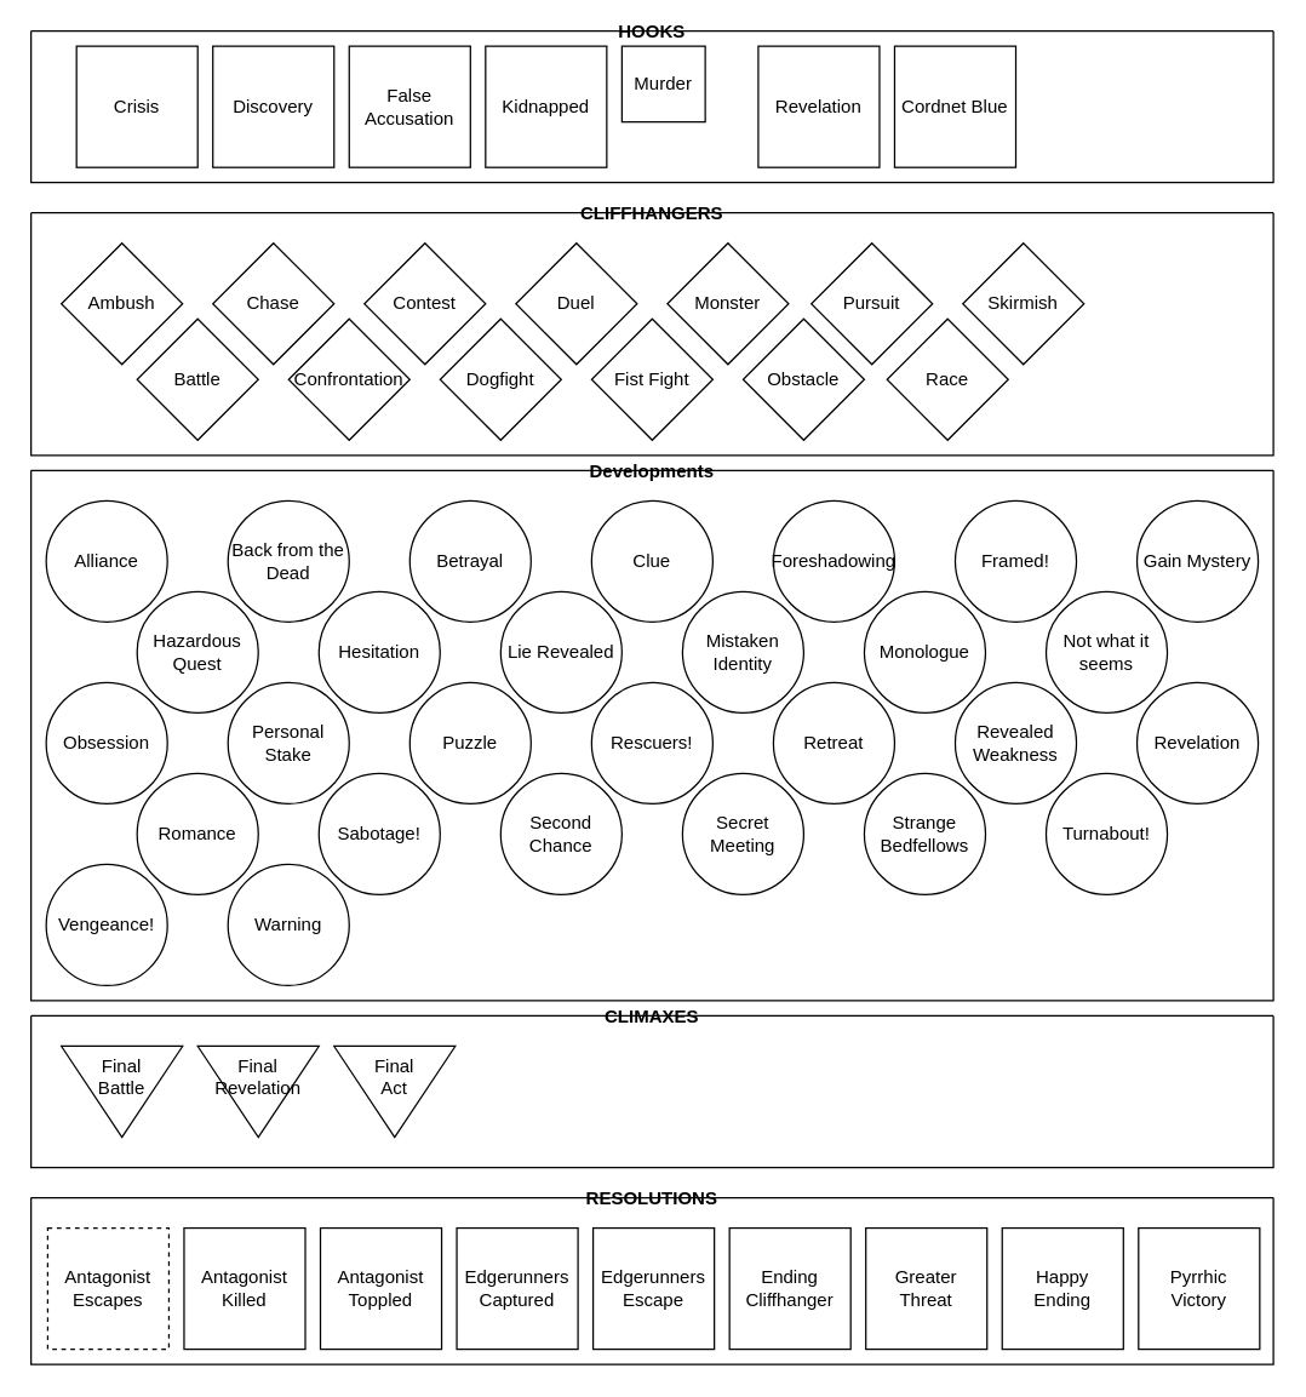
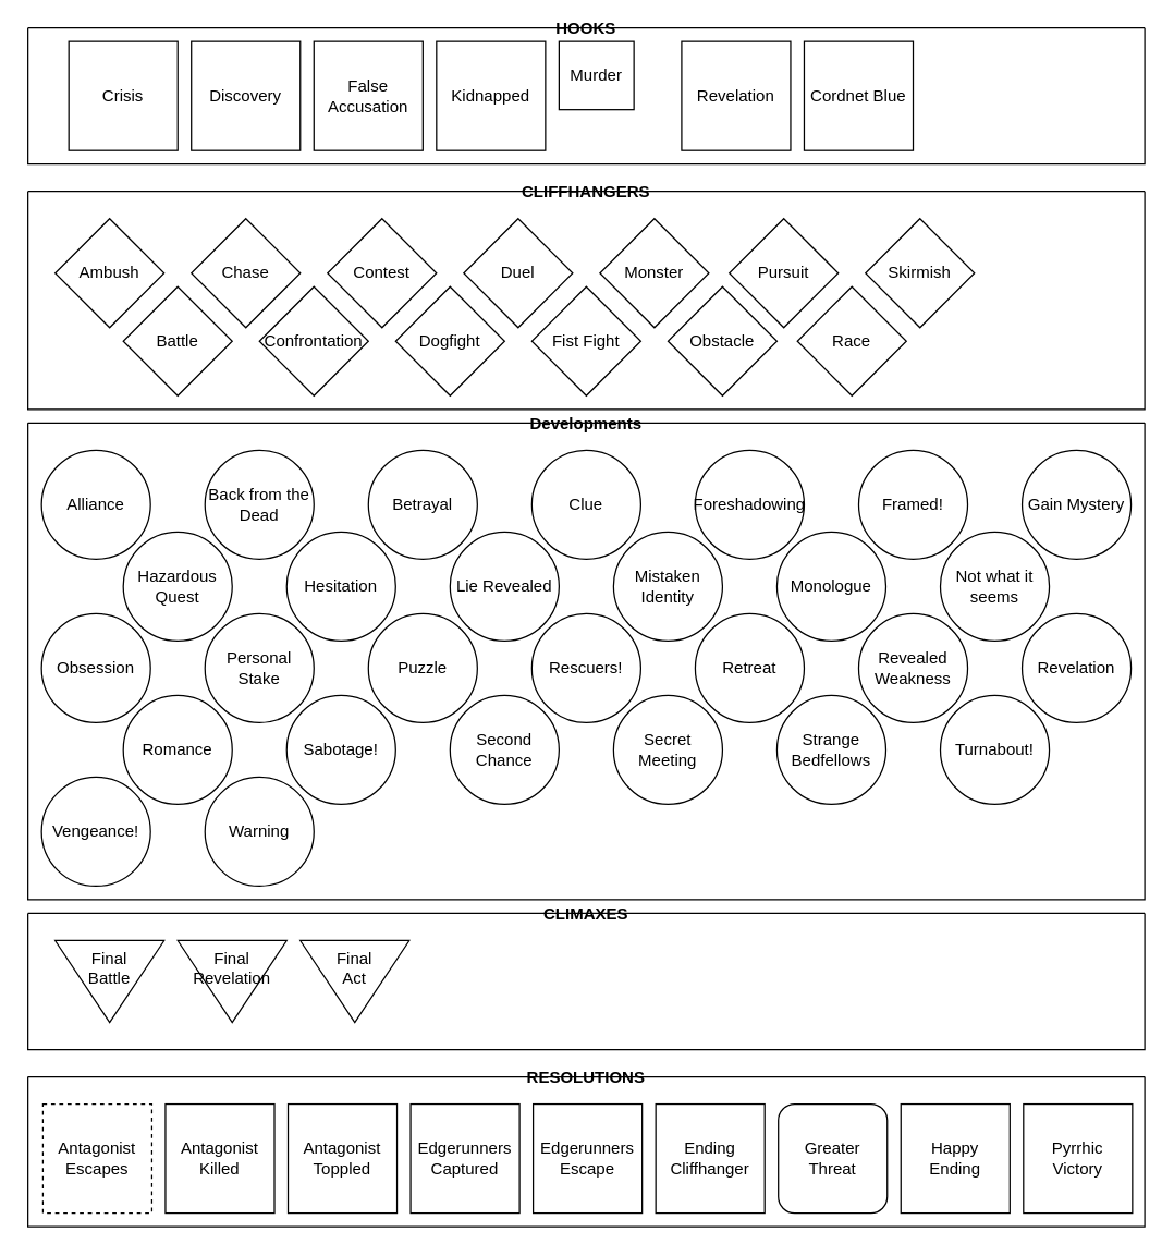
  <mxCell id="0" />
  <mxCell id="1" parent="0" />
  <mxCell id="2" value="HOOKS" style="swimlane;startSize=0;" parent="1" vertex="1"><mxGeometry x="20" y="20" width="820" height="100" as="geometry"><mxRectangle x="100" y="10" width="80" height="30" as="alternateBounds" /></mxGeometry></mxCell>
  <mxCell id="3" value="Crisis" style="whiteSpace=wrap;html=1;aspect=fixed;" parent="2" vertex="1"><mxGeometry x="30" y="10" width="80" height="80" as="geometry" /></mxCell>
  <mxCell id="4" value="Discovery" style="whiteSpace=wrap;html=1;aspect=fixed;" parent="2" vertex="1"><mxGeometry x="120" y="10" width="80" height="80" as="geometry" /></mxCell>
  <mxCell id="5" value="False Accusation" style="whiteSpace=wrap;html=1;aspect=fixed;" parent="2" vertex="1"><mxGeometry x="210" y="10" width="80" height="80" as="geometry" /></mxCell>
  <mxCell id="6" value="Kidnapped" style="whiteSpace=wrap;html=1;aspect=fixed;" parent="2" vertex="1"><mxGeometry x="300" y="10" width="80" height="80" as="geometry" /></mxCell>
  <mxCell id="7" value="Murder" style="whiteSpace=wrap;html=1;aspect=fixed;" parent="2" vertex="1"><mxGeometry x="390" y="10" width="55" height="50" as="geometry" /></mxCell>
  <mxCell id="8" value="Revelation" style="whiteSpace=wrap;html=1;aspect=fixed;" parent="2" vertex="1"><mxGeometry x="480" y="10" width="80" height="80" as="geometry" /></mxCell>
  <mxCell id="9" value="Cordnet Blue" style="whiteSpace=wrap;html=1;aspect=fixed;" parent="2" vertex="1"><mxGeometry x="570" y="10" width="80" height="80" as="geometry" /></mxCell>
  <mxCell id="10" value="Developments" style="swimlane;startSize=0;" parent="1" vertex="1"><mxGeometry x="20" y="310" width="820" height="350" as="geometry" /></mxCell>
  <mxCell id="11" value="Alliance" style="ellipse;whiteSpace=wrap;html=1;aspect=fixed;" parent="10" vertex="1"><mxGeometry x="10" y="20" width="80" height="80" as="geometry" /></mxCell>
  <mxCell id="12" value="Back from the Dead" style="ellipse;whiteSpace=wrap;html=1;aspect=fixed;" parent="10" vertex="1"><mxGeometry x="130" y="20" width="80" height="80" as="geometry" /></mxCell>
  <mxCell id="13" value="Betrayal" style="ellipse;whiteSpace=wrap;html=1;aspect=fixed;" parent="10" vertex="1"><mxGeometry x="250" y="20" width="80" height="80" as="geometry" /></mxCell>
  <mxCell id="14" value="Clue" style="ellipse;whiteSpace=wrap;html=1;aspect=fixed;" parent="10" vertex="1"><mxGeometry x="370" y="20" width="80" height="80" as="geometry" /></mxCell>
  <mxCell id="15" value="Foreshadowing" style="ellipse;whiteSpace=wrap;html=1;aspect=fixed;" parent="10" vertex="1"><mxGeometry x="490" y="20" width="80" height="80" as="geometry" /></mxCell>
  <mxCell id="16" value="Framed!" style="ellipse;whiteSpace=wrap;html=1;aspect=fixed;" parent="10" vertex="1"><mxGeometry x="610" y="20" width="80" height="80" as="geometry" /></mxCell>
  <mxCell id="17" value="Gain Mystery" style="ellipse;whiteSpace=wrap;html=1;aspect=fixed;" parent="10" vertex="1"><mxGeometry x="730" y="20" width="80" height="80" as="geometry" /></mxCell>
  <mxCell id="18" value="Hazardous Quest" style="ellipse;whiteSpace=wrap;html=1;aspect=fixed;" parent="10" vertex="1"><mxGeometry x="70" y="80" width="80" height="80" as="geometry" /></mxCell>
  <mxCell id="19" value="Hesitation" style="ellipse;whiteSpace=wrap;html=1;aspect=fixed;" parent="10" vertex="1"><mxGeometry x="190" y="80" width="80" height="80" as="geometry" /></mxCell>
  <mxCell id="20" value="Lie Revealed" style="ellipse;whiteSpace=wrap;html=1;aspect=fixed;" parent="10" vertex="1"><mxGeometry x="310" y="80" width="80" height="80" as="geometry" /></mxCell>
  <mxCell id="21" value="Mistaken Identity" style="ellipse;whiteSpace=wrap;html=1;aspect=fixed;" parent="10" vertex="1"><mxGeometry x="430" y="80" width="80" height="80" as="geometry" /></mxCell>
  <mxCell id="22" value="Monologue" style="ellipse;whiteSpace=wrap;html=1;aspect=fixed;" parent="10" vertex="1"><mxGeometry x="550" y="80" width="80" height="80" as="geometry" /></mxCell>
  <mxCell id="23" value="Not what it seems" style="ellipse;whiteSpace=wrap;html=1;aspect=fixed;" parent="10" vertex="1"><mxGeometry x="670" y="80" width="80" height="80" as="geometry" /></mxCell>
  <mxCell id="24" value="Obsession" style="ellipse;whiteSpace=wrap;html=1;aspect=fixed;" parent="10" vertex="1"><mxGeometry x="10" y="140" width="80" height="80" as="geometry" /></mxCell>
  <mxCell id="25" value="Personal Stake" style="ellipse;whiteSpace=wrap;html=1;aspect=fixed;" parent="10" vertex="1"><mxGeometry x="130" y="140" width="80" height="80" as="geometry" /></mxCell>
  <mxCell id="26" value="Puzzle" style="ellipse;whiteSpace=wrap;html=1;aspect=fixed;" parent="10" vertex="1"><mxGeometry x="250" y="140" width="80" height="80" as="geometry" /></mxCell>
  <mxCell id="27" value="Rescuers!" style="ellipse;whiteSpace=wrap;html=1;aspect=fixed;" parent="10" vertex="1"><mxGeometry x="370" y="140" width="80" height="80" as="geometry" /></mxCell>
  <mxCell id="28" value="Retreat" style="ellipse;whiteSpace=wrap;html=1;aspect=fixed;" parent="10" vertex="1"><mxGeometry x="490" y="140" width="80" height="80" as="geometry" /></mxCell>
  <mxCell id="29" value="Revealed Weakness" style="ellipse;whiteSpace=wrap;html=1;aspect=fixed;" parent="10" vertex="1"><mxGeometry x="610" y="140" width="80" height="80" as="geometry" /></mxCell>
  <mxCell id="30" value="Revelation" style="ellipse;whiteSpace=wrap;html=1;aspect=fixed;" parent="10" vertex="1"><mxGeometry x="730" y="140" width="80" height="80" as="geometry" /></mxCell>
  <mxCell id="31" value="Romance" style="ellipse;whiteSpace=wrap;html=1;aspect=fixed;" parent="10" vertex="1"><mxGeometry x="70" y="200" width="80" height="80" as="geometry" /></mxCell>
  <mxCell id="32" value="Sabotage!" style="ellipse;whiteSpace=wrap;html=1;aspect=fixed;" parent="10" vertex="1"><mxGeometry x="190" y="200" width="80" height="80" as="geometry" /></mxCell>
  <mxCell id="33" value="Second Chance" style="ellipse;whiteSpace=wrap;html=1;aspect=fixed;" parent="10" vertex="1"><mxGeometry x="310" y="200" width="80" height="80" as="geometry" /></mxCell>
  <mxCell id="34" value="Secret Meeting" style="ellipse;whiteSpace=wrap;html=1;aspect=fixed;" parent="10" vertex="1"><mxGeometry x="430" y="200" width="80" height="80" as="geometry" /></mxCell>
  <mxCell id="35" value="Strange Bedfellows" style="ellipse;whiteSpace=wrap;html=1;aspect=fixed;" parent="10" vertex="1"><mxGeometry x="550" y="200" width="80" height="80" as="geometry" /></mxCell>
  <mxCell id="36" value="Turnabout!" style="ellipse;whiteSpace=wrap;html=1;aspect=fixed;" parent="10" vertex="1"><mxGeometry x="670" y="200" width="80" height="80" as="geometry" /></mxCell>
  <mxCell id="37" value="Vengeance!" style="ellipse;whiteSpace=wrap;html=1;aspect=fixed;" parent="10" vertex="1"><mxGeometry x="10" y="260" width="80" height="80" as="geometry" /></mxCell>
  <mxCell id="38" value="Warning" style="ellipse;whiteSpace=wrap;html=1;aspect=fixed;" parent="10" vertex="1"><mxGeometry x="130" y="260" width="80" height="80" as="geometry" /></mxCell>
  <mxCell id="39" value="CLIFFHANGERS" style="swimlane;startSize=0;" parent="1" vertex="1"><mxGeometry x="20" y="140" width="820" height="160" as="geometry"><mxRectangle x="20" y="130" width="130" height="30" as="alternateBounds" /></mxGeometry></mxCell>
  <mxCell id="40" value="Ambush" style="rhombus;whiteSpace=wrap;html=1;" parent="39" vertex="1"><mxGeometry x="20" y="20" width="80" height="80" as="geometry" /></mxCell>
  <mxCell id="41" value="Battle" style="rhombus;whiteSpace=wrap;html=1;" parent="39" vertex="1"><mxGeometry x="70" y="70" width="80" height="80" as="geometry" /></mxCell>
  <mxCell id="42" value="Chase" style="rhombus;whiteSpace=wrap;html=1;" parent="39" vertex="1"><mxGeometry x="120" y="20" width="80" height="80" as="geometry" /></mxCell>
  <mxCell id="43" value="Confrontation" style="rhombus;whiteSpace=wrap;html=1;" parent="39" vertex="1"><mxGeometry x="170" y="70" width="80" height="80" as="geometry" /></mxCell>
  <mxCell id="44" value="Contest" style="rhombus;whiteSpace=wrap;html=1;" parent="39" vertex="1"><mxGeometry x="220" y="20" width="80" height="80" as="geometry" /></mxCell>
  <mxCell id="45" value="Dogfight" style="rhombus;whiteSpace=wrap;html=1;" parent="39" vertex="1"><mxGeometry x="270" y="70" width="80" height="80" as="geometry" /></mxCell>
  <mxCell id="46" value="Duel" style="rhombus;whiteSpace=wrap;html=1;" parent="39" vertex="1"><mxGeometry x="320" y="20" width="80" height="80" as="geometry" /></mxCell>
  <mxCell id="47" value="Fist Fight" style="rhombus;whiteSpace=wrap;html=1;" parent="39" vertex="1"><mxGeometry x="370" y="70" width="80" height="80" as="geometry" /></mxCell>
  <mxCell id="48" value="Monster" style="rhombus;whiteSpace=wrap;html=1;" parent="39" vertex="1"><mxGeometry x="420" y="20" width="80" height="80" as="geometry" /></mxCell>
  <mxCell id="49" value="Obstacle" style="rhombus;whiteSpace=wrap;html=1;" parent="39" vertex="1"><mxGeometry x="470" y="70" width="80" height="80" as="geometry" /></mxCell>
  <mxCell id="50" value="Pursuit" style="rhombus;whiteSpace=wrap;html=1;" parent="39" vertex="1"><mxGeometry x="515" y="20" width="80" height="80" as="geometry" /></mxCell>
  <mxCell id="51" value="Race" style="rhombus;whiteSpace=wrap;html=1;" parent="39" vertex="1"><mxGeometry x="565" y="70" width="80" height="80" as="geometry" /></mxCell>
  <mxCell id="52" value="Skirmish" style="rhombus;whiteSpace=wrap;html=1;" parent="39" vertex="1"><mxGeometry x="615" y="20" width="80" height="80" as="geometry" /></mxCell>
  <mxCell id="53" value="CLIMAXES" style="swimlane;startSize=0;" parent="1" vertex="1"><mxGeometry x="20" y="670" width="820" height="100" as="geometry" /></mxCell>
  <mxCell id="54" value="Final&lt;div&gt;Battle&lt;/div&gt;" style="triangle;whiteSpace=wrap;html=1;rotation=90;horizontal=0;verticalAlign=top;" parent="53" vertex="1"><mxGeometry x="30" y="10" width="60" height="80" as="geometry" /></mxCell>
  <mxCell id="55" value="Final&lt;div&gt;Revelation&lt;/div&gt;" style="triangle;whiteSpace=wrap;html=1;rotation=90;horizontal=0;verticalAlign=top;" parent="53" vertex="1"><mxGeometry x="120" y="10" width="60" height="80" as="geometry" /></mxCell>
  <mxCell id="56" value="Final&lt;div&gt;Act&lt;/div&gt;" style="triangle;whiteSpace=wrap;html=1;rotation=90;horizontal=0;verticalAlign=top;" parent="53" vertex="1"><mxGeometry x="210" y="10" width="60" height="80" as="geometry" /></mxCell>
  <mxCell id="57" value="RESOLUTIONS" style="swimlane;startSize=0;" vertex="1" parent="1"><mxGeometry x="20" y="790" width="820" height="110" as="geometry" /></mxCell>
  <mxCell id="58" value="Antagonist&lt;div&gt;Escapes&lt;/div&gt;" style="whiteSpace=wrap;html=1;aspect=fixed;dashed=1;" vertex="1" parent="57"><mxGeometry x="11" y="20" width="80" height="80" as="geometry" /></mxCell>
  <mxCell id="59" value="Antagonist&lt;div&gt;Killed&lt;/div&gt;" style="whiteSpace=wrap;html=1;aspect=fixed;" vertex="1" parent="57"><mxGeometry x="101" y="20" width="80" height="80" as="geometry" /></mxCell>
  <mxCell id="60" value="Antagonist&lt;div&gt;Toppled&lt;/div&gt;" style="whiteSpace=wrap;html=1;aspect=fixed;" vertex="1" parent="57"><mxGeometry x="191" y="20" width="80" height="80" as="geometry" /></mxCell>
  <mxCell id="61" value="Edgerunners&lt;div&gt;Captured&lt;/div&gt;" style="whiteSpace=wrap;html=1;aspect=fixed;" vertex="1" parent="57"><mxGeometry x="281" y="20" width="80" height="80" as="geometry" /></mxCell>
  <mxCell id="62" value="Edgerunners&lt;div&gt;Escape&lt;/div&gt;" style="whiteSpace=wrap;html=1;aspect=fixed;" vertex="1" parent="57"><mxGeometry x="371" y="20" width="80" height="80" as="geometry" /></mxCell>
  <mxCell id="63" value="Ending&lt;div&gt;Cliffhanger&lt;/div&gt;" style="whiteSpace=wrap;html=1;aspect=fixed;" vertex="1" parent="57"><mxGeometry x="461" y="20" width="80" height="80" as="geometry" /></mxCell>
- <mxCell id="64" value="Greater&lt;div&gt;Threat&lt;/div&gt;" style="whiteSpace=wrap;html=1;aspect=fixed;" vertex="1" parent="57"><mxGeometry x="551" y="20" width="80" height="80" as="geometry" /></mxCell>
+ <mxCell id="64" value="Greater&lt;div&gt;Threat&lt;/div&gt;" style="whiteSpace=wrap;html=1;aspect=fixed;rounded=1;" vertex="1" parent="57"><mxGeometry x="551" y="20" width="80" height="80" as="geometry" /></mxCell>
  <mxCell id="65" value="Happy&lt;div&gt;Ending&lt;/div&gt;" style="whiteSpace=wrap;html=1;aspect=fixed;" vertex="1" parent="57"><mxGeometry x="641" y="20" width="80" height="80" as="geometry" /></mxCell>
  <mxCell id="66" value="Pyrrhic&lt;div&gt;Victory&lt;/div&gt;" style="whiteSpace=wrap;html=1;aspect=fixed;" vertex="1" parent="57"><mxGeometry x="731" y="20" width="80" height="80" as="geometry" /></mxCell>
